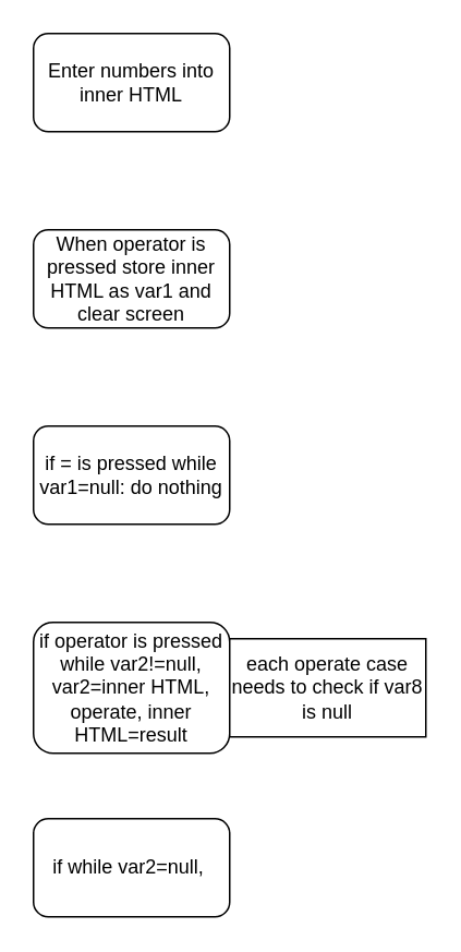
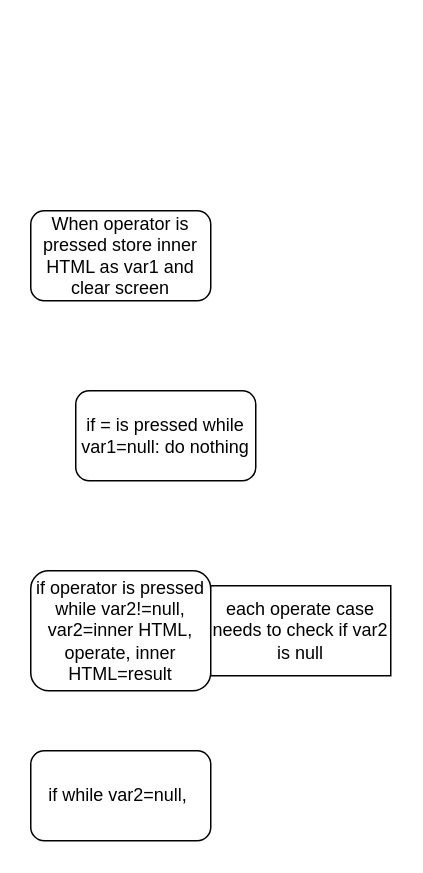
  <mxCell id="0" />
  <mxCell id="1" parent="0" />
- <mxCell id="2" value="Enter numbers into inner HTML" style="rounded=1;whiteSpace=wrap;html=1;" parent="1" vertex="1"><mxGeometry x="20" y="20" width="120" height="60" as="geometry" /></mxCell>
  <mxCell id="3" value="When operator is pressed store inner HTML as var1 and clear screen" style="rounded=1;whiteSpace=wrap;html=1;" parent="1" vertex="1"><mxGeometry x="20" y="140" width="120" height="60" as="geometry" /></mxCell>
- <mxCell id="4" value="if = is pressed while var1=null: do nothing" style="rounded=1;whiteSpace=wrap;html=1;" parent="1" vertex="1"><mxGeometry x="20" y="260" width="120" height="60" as="geometry" /></mxCell>
+ <mxCell id="4" value="if = is pressed while var1=null: do nothing" style="rounded=1;whiteSpace=wrap;html=1;" parent="1" vertex="1"><mxGeometry x="50" y="260" width="120" height="60" as="geometry" /></mxCell>
  <mxCell id="5" value="if operator is pressed while var2!=null, var2=inner HTML, operate, inner HTML=result" style="rounded=1;whiteSpace=wrap;html=1;" parent="1" vertex="1"><mxGeometry x="20" y="380" width="120" height="80" as="geometry" /></mxCell>
  <mxCell id="6" value="if while var2=null,&amp;nbsp;" style="rounded=1;whiteSpace=wrap;html=1;" parent="1" vertex="1"><mxGeometry x="20" y="500" width="120" height="60" as="geometry" /></mxCell>
- <mxCell id="7" value="each operate case needs to check if var8 is null" style="rounded=0;whiteSpace=wrap;html=1;" parent="1" vertex="1"><mxGeometry x="140" y="390" width="120" height="60" as="geometry" /></mxCell>
+ <mxCell id="7" value="each operate case needs to check if var2 is null" style="rounded=0;whiteSpace=wrap;html=1;" parent="1" vertex="1"><mxGeometry x="140" y="390" width="120" height="60" as="geometry" /></mxCell>
